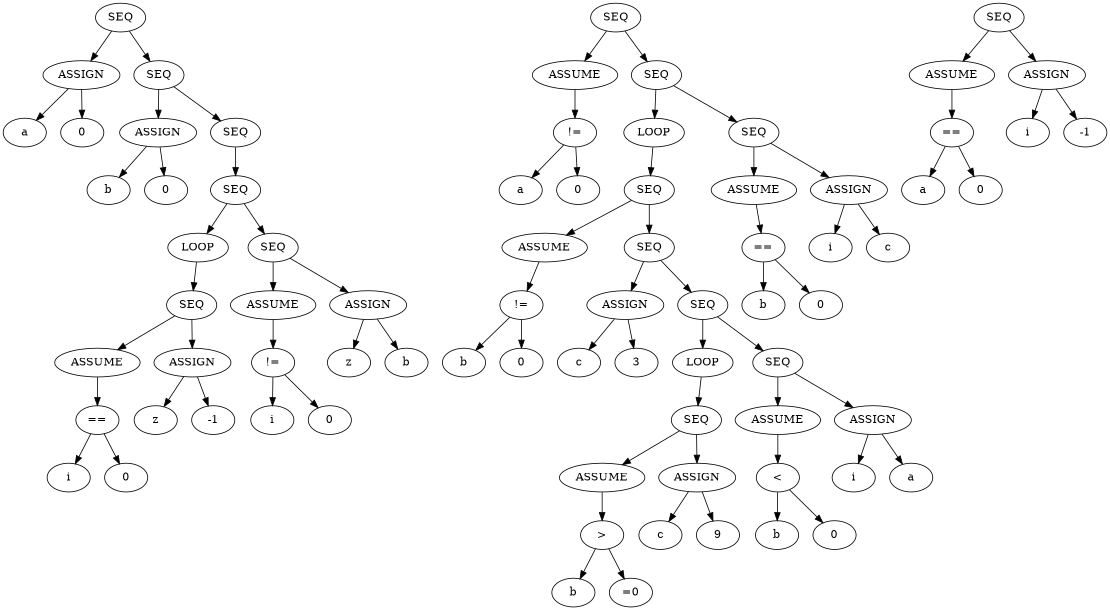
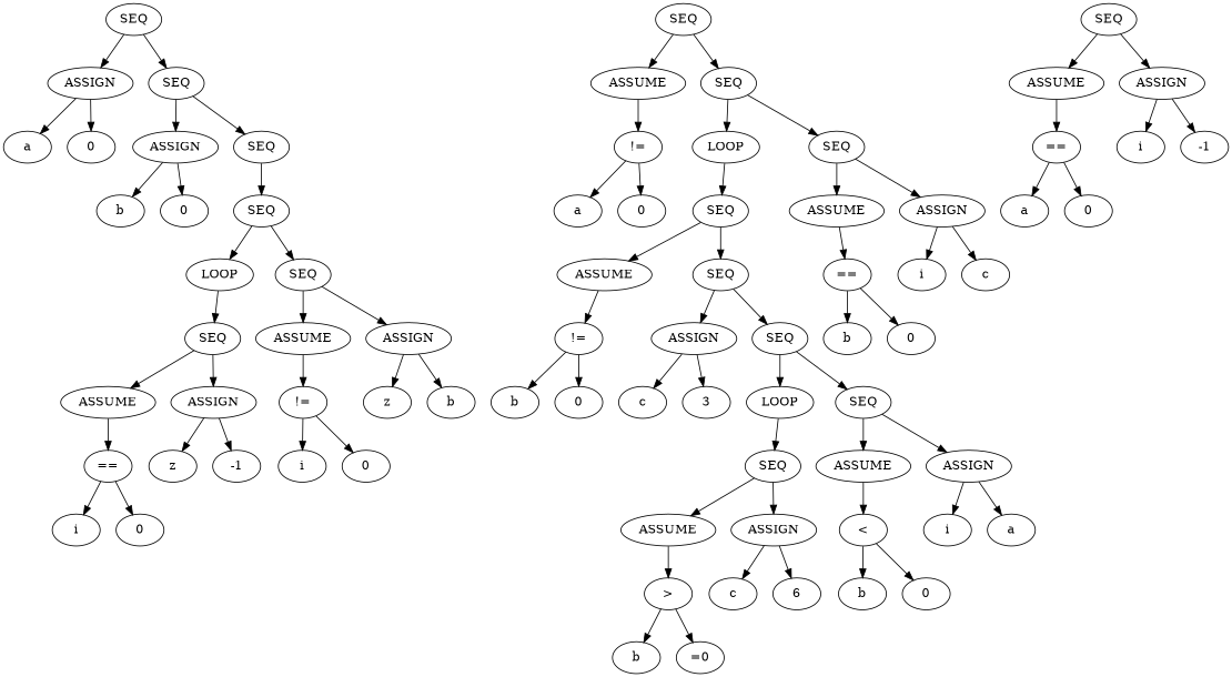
  digraph {
    n1 [label=SEQ]
    n2 [label=ASSIGN]
    n3 [label=SEQ]
    n4 [label=a]
    n5 [label=0]
    n6 [label=ASSIGN]
    n7 [label=SEQ]
    n8 [label=b]
    n9 [label=0]
    n10 [label=SEQ]
    n11 [label=LOOP]
    n12 [label=SEQ]
    n13 [label=SEQ]
    n14 [label=ASSUME]
    n15 [label=SEQ]
    n16 [label=SEQ]
    n17 [label=ASSUME]
    n18 [label=ASSIGN]
    n19 [label="!="]
    n20 [label=LOOP]
    n21 [label=SEQ]
    n22 [label=a]
    n23 [label=0]
    n24 [label=SEQ]
    n25 [label=ASSUME]
    n26 [label=ASSIGN]
    n27 [label=ASSUME]
    n28 [label=SEQ]
    n29 [label="!="]
    n30 [label=ASSIGN]
    n31 [label=SEQ]
    n32 [label=b]
    n33 [label=0]
    n34 [label=c]
    n35 [label=3]
    n36 [label=LOOP]
    n37 [label=SEQ]
    n38 [label=SEQ]
    n39 [label=ASSUME]
    n40 [label=ASSIGN]
    n41 [label=ASSUME]
    n42 [label=ASSIGN]
    n43 [label=">"]
    n44 [label=c]
-   n45 [label=9]
+   n45 [label=6]
    n46 [label=b]
    n47 [label="=0"]
    n48 [label="<"]
    n49 [label=i]
    n50 [label=a]
    n51 [label=b]
    n52 [label=0]
    n53 [label="=="]
    n54 [label=i]
    n55 [label=c]
    n56 [label=b]
    n57 [label=0]
    n58 [label="=="]
    n59 [label=i]
    n60 [label=-1]
    n61 [label=a]
    n62 [label=0]
    n63 [label=SEQ]
    n64 [label=ASSUME]
    n65 [label=ASSIGN]
    n66 [label=ASSUME]
    n67 [label=ASSIGN]
    n68 [label="=="]
    n69 [label=z]
    n70 [label=-1]
    n71 [label=i]
    n72 [label=0]
    n73 [label="!="]
    n74 [label=z]
    n75 [label=b]
    n76 [label=i]
    n77 [label=0]
    n1 -> n2
    n1 -> n3
    n2 -> n4
    n2 -> n5
    n3 -> n6
    n3 -> n7
    n6 -> n8
    n6 -> n9
    n7 -> n10
    n10 -> n11
    n10 -> n12
    n11 -> n63
    n12 -> n64
    n12 -> n65
    n13 -> n14
    n13 -> n15
    n14 -> n19
    n15 -> n20
    n15 -> n21
    n16 -> n17
    n16 -> n18
    n17 -> n58
    n18 -> n59
    n18 -> n60
    n19 -> n22
    n19 -> n23
    n20 -> n24
    n21 -> n25
    n21 -> n26
    n24 -> n27
    n24 -> n28
    n25 -> n53
    n26 -> n54
    n26 -> n55
    n27 -> n29
    n28 -> n30
    n28 -> n31
    n29 -> n32
    n29 -> n33
    n30 -> n34
    n30 -> n35
    n31 -> n36
    n31 -> n37
    n36 -> n38
    n37 -> n39
    n37 -> n40
    n38 -> n41
    n38 -> n42
    n39 -> n48
    n40 -> n49
    n40 -> n50
    n41 -> n43
    n42 -> n44
    n42 -> n45
    n43 -> n46
    n43 -> n47
    n48 -> n51
    n48 -> n52
    n53 -> n56
    n53 -> n57
    n58 -> n61
    n58 -> n62
    n63 -> n66
    n63 -> n67
    n64 -> n73
    n65 -> n74
    n65 -> n75
    n66 -> n68
    n67 -> n69
    n67 -> n70
    n68 -> n71
    n68 -> n72
    n73 -> n76
    n73 -> n77
  }
